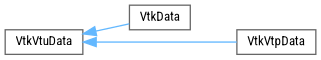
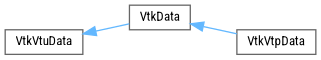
  digraph {
    fontname="Roboto Condensed"
    rankdir=LR
    node [color=grey40 fillcolor=white fontname="Roboto Condensed" fontsize=10 shape=box style=filled]
    edge [color=steelblue1 dir=back fontname="Roboto Condensed" fontsize=10 labelfontname=Helvetica labelfontsize=10 style=solid]
    n1 [height=0.2 label=VtkData width=0.4]
    n2 [height=0.2 label=VtkVtpData width=0.4]
    n3 [height=0.2 label=VtkVtuData width=0.4]
-   n3 -> n2
+   n1 -> n2
    n3 -> n1
  }
